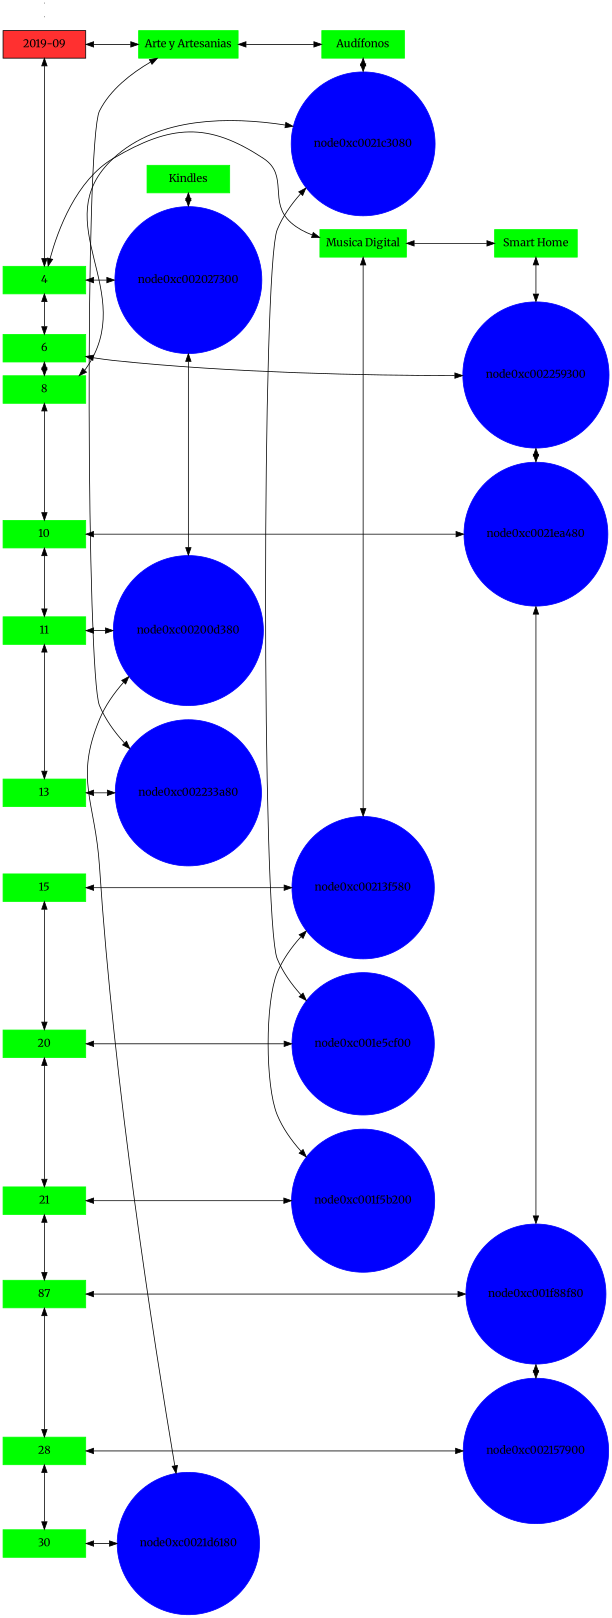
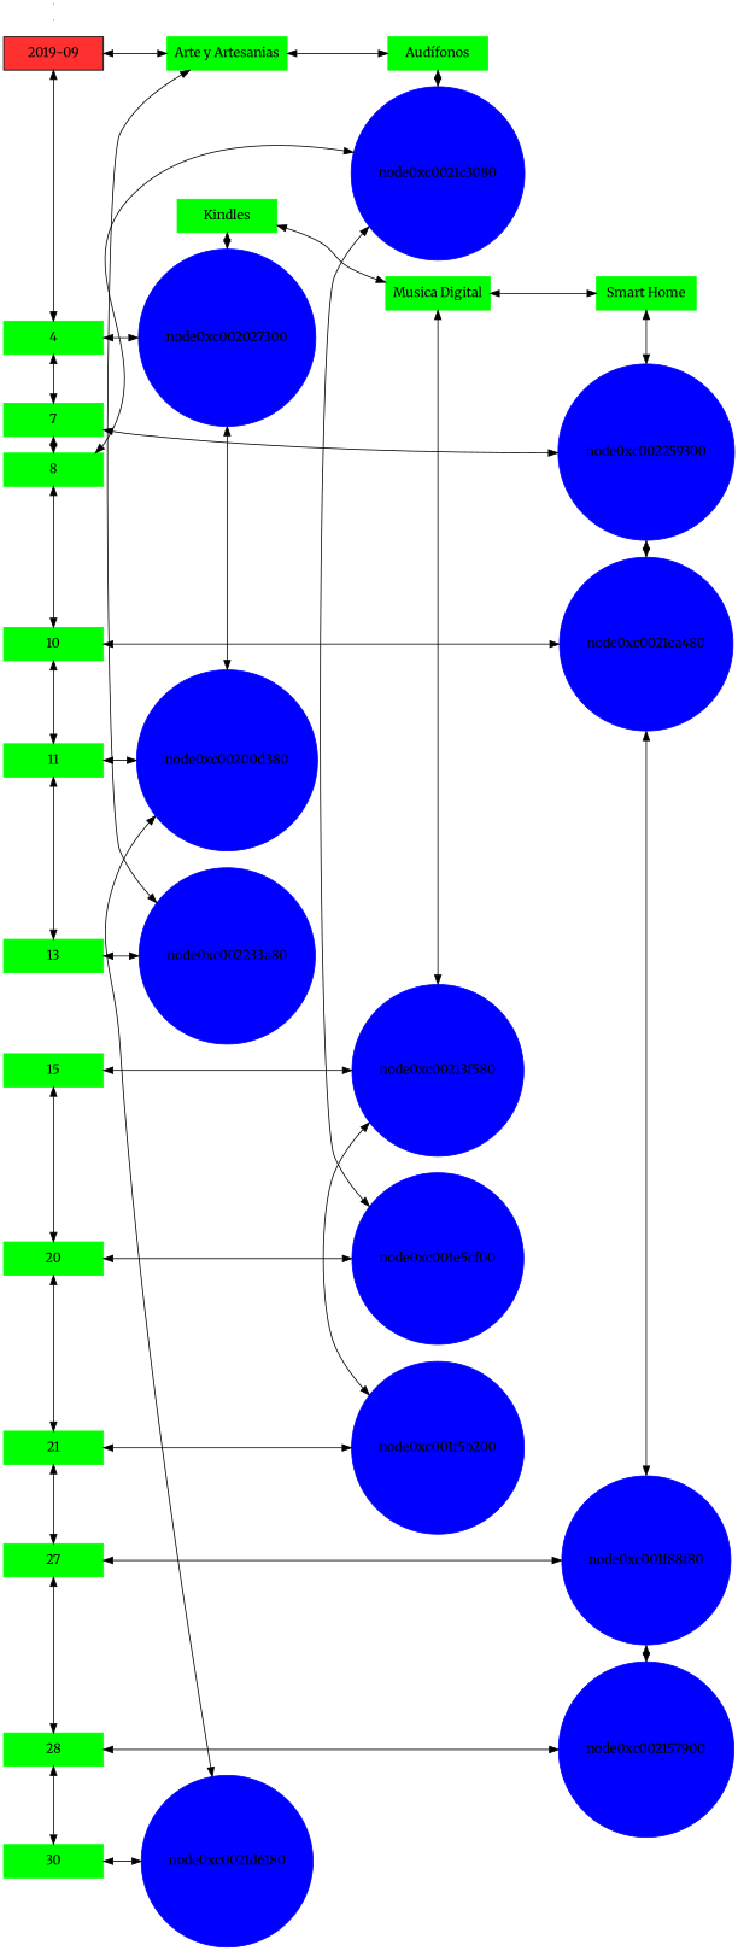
  digraph {
    fontname=Merriweather
    rankdir=LR
    node [fontname=Merriweather group=1 shape=box style=filled color=green]
    edge [dir=both fontname=Merriweather]
    n1 [fillcolor=firebrick1 label="2019-09" width=1.5 color=""]
    n2 [group=4 label=4 width=1.5]
-   n3 [group=7 label=6 width=1.5]
+   n3 [group=7 label=7 width=1.5]
    n4 [group=8 label=8 width=1.5]
    n5 [group=10 label=10 width=1.5]
    n6 [group=11 label=11 width=1.5]
    n7 [group=13 label=13 width=1.5]
    n8 [group=15 label=15 width=1.5]
    n9 [group=20 label=20 width=1.5]
    n10 [group=21 label=21 width=1.5]
-   n11 [group=27 label=87 width=1.5]
+   n11 [group=27 label=27 width=1.5]
    n12 [group=28 label=28 width=1.5]
    n13 [group=30 label=30 width=1.5]
    n14 [label="Arte y Artesanias" width=1.5]
    node0xc002233a80 [color=blue group=13 shape=circle width=0.5]
    n16 [label="Audífonos" width=1.5]
    node0xc0021c3080 [color=blue group=8 shape=circle width=0.5]
    node0xc001e5cf00 [color=blue group=20 shape=circle width=0.5]
    n19 [label=Kindles width=1.5]
    node0xc002027300 [color=blue group=4 shape=circle width=0.5]
    node0xc00200d380 [color=blue group=11 shape=circle width=0.5]
    node0xc0021d6180 [color=blue group=30 shape=circle width=0.5]
    n23 [label="Musica Digital" width=1.5]
    node0xc00213f580 [color=blue group=15 shape=circle width=0.5]
    node0xc001f5b200 [color=blue group=21 shape=circle width=0.5]
    n26 [label="Smart Home" width=1.5]
    node0xc002259300 [color=blue group=7 shape=circle width=0.5]
    node0xc0021ea480 [color=blue group=10 shape=circle width=0.5]
    node0xc001f88f80 [color=blue group=27 shape=circle width=0.5]
    node0xc002157900 [color=blue group=28 shape=circle width=0.5]
    e0 [shape=point width=0 group="" style="" color=""]
    e1 [shape=point width=0 group="" style="" color=""]
    subgraph sub_1 {
      rank=same
      n1
      n2
    }
    subgraph sub_2 {
      rank=same
      n2
      n3
    }
    subgraph sub_3 {
      rank=same
      n3
      n4
    }
    subgraph sub_4 {
      rank=same
      n4
      n5
    }
    subgraph sub_5 {
      rank=same
      n5
      n6
    }
    subgraph sub_6 {
      rank=same
      n6
      n7
    }
    subgraph sub_7 {
      rank=same
      n7
      n8
    }
    subgraph sub_8 {
      rank=same
      n8
      n9
    }
    subgraph sub_9 {
      rank=same
      n9
      n10
    }
    subgraph sub_10 {
      rank=same
      n10
      n11
    }
    subgraph sub_11 {
      rank=same
      n11
      n12
    }
    subgraph sub_12 {
      rank=same
      n12
      n13
    }
    subgraph sub_13 {
      rank=same
      n14
      node0xc002233a80
    }
    subgraph sub_14 {
      rank=same
      n16
      node0xc0021c3080
    }
    subgraph sub_15 {
      rank=same
      node0xc0021c3080
      node0xc001e5cf00
    }
    subgraph sub_16 {
      rank=same
      n19
      node0xc002027300
    }
    subgraph sub_17 {
      rank=same
      node0xc002027300
      node0xc00200d380
    }
    subgraph sub_18 {
      rank=same
      node0xc00200d380
      node0xc0021d6180
    }
    subgraph sub_19 {
      rank=same
      n23
      node0xc00213f580
    }
    subgraph sub_20 {
      rank=same
      node0xc00213f580
      node0xc001f5b200
    }
    subgraph sub_21 {
      rank=same
      n26
      node0xc002259300
    }
    subgraph sub_22 {
      rank=same
      node0xc002259300
      node0xc0021ea480
    }
    subgraph sub_23 {
      rank=same
      node0xc0021ea480
      node0xc001f88f80
    }
    subgraph sub_24 {
      rank=same
      node0xc001f88f80
      node0xc002157900
    }
    n1 -> n2
    n1 -> n14
    n2 -> n3
    n2 -> node0xc002027300
    n3 -> n4
    n3 -> node0xc002259300
    n4 -> n5
    n4 -> node0xc0021c3080
    n5 -> n6
    n5 -> node0xc0021ea480
    n6 -> n7
    n6 -> node0xc00200d380
    n7 -> node0xc002233a80
    n8 -> n9
    n8 -> node0xc00213f580
    n9 -> n10
    n9 -> node0xc001e5cf00
    n10 -> n11
    n10 -> node0xc001f5b200
    n11 -> n12
    n11 -> node0xc001f88f80
    n12 -> n13
    n12 -> node0xc002157900
    n13 -> node0xc0021d6180
    n14 -> node0xc002233a80
    n14 -> n16
    n16 -> node0xc0021c3080
    node0xc0021c3080 -> node0xc001e5cf00
    n19 -> node0xc002027300
-   n2 -> n23
+   n19 -> n23
    node0xc002027300 -> node0xc00200d380
    node0xc00200d380 -> node0xc0021d6180
    n23 -> node0xc00213f580
    n23 -> n26
    node0xc00213f580 -> node0xc001f5b200
    n26 -> node0xc002259300
    node0xc002259300 -> node0xc0021ea480
    node0xc0021ea480 -> node0xc001f88f80
    node0xc001f88f80 -> node0xc002157900
  }
